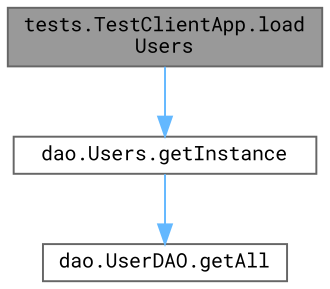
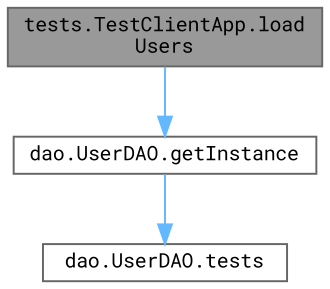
  digraph {
    fontname="Roboto Mono"
    rankdir=TB
    node [color=grey40 fillcolor=white fontname="Roboto Mono" fontsize=10 shape=box style=filled]
    edge [color=steelblue1 fontname="Roboto Mono" fontsize=10 labelfontname=Helvetica labelfontsize=10 style=solid]
    n1 [color=gray40 fillcolor=grey60 fontcolor=black height=0.2 label="tests.TestClientApp.load\lUsers" width=0.4]
-   n2 [height=0.2 label="dao.Users.getInstance" width=0.4]
-   n3 [height=0.2 label="dao.UserDAO.getAll" width=0.4]
+   n2 [height=0.2 label="dao.UserDAO.getInstance" width=0.4]
+   n3 [height=0.2 label="dao.UserDAO.tests" width=0.4]
    n1 -> n2
    n2 -> n3
  }
